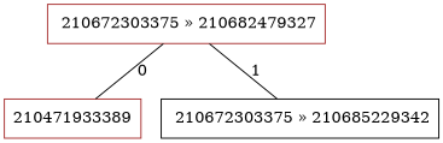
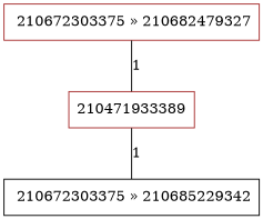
  graph {
    node [color=brown shape=box]
    n1 [label=" 210672303375 » 210682479327"]
    n2 [label=210471933389]
    n3 [color=black label=" 210672303375 » 210685229342"]
-   n1 -- n2 [label=0]
-   n1 -- n3 [label=1]
+   n1 -- n2 [label=1]
+   n2 -- n3 [label=1]
  }
